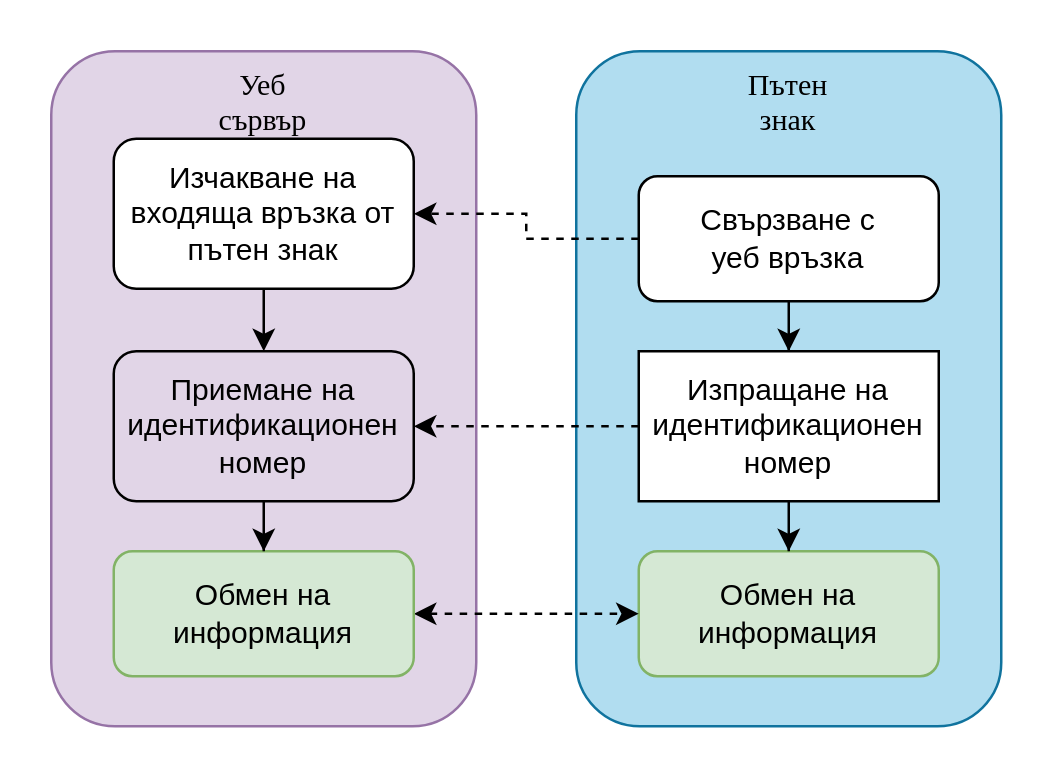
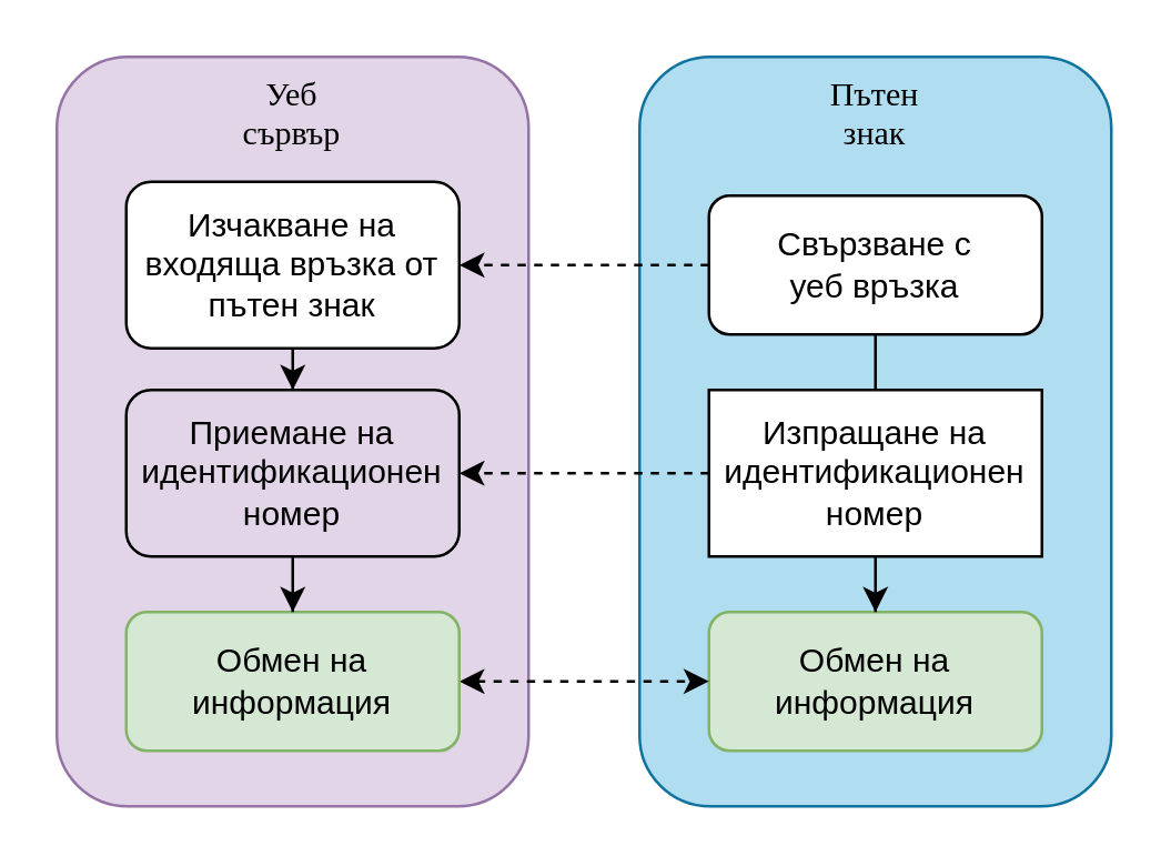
  <mxCell id="0" />
  <mxCell id="1" parent="0" />
  <mxCell id="2" value="Уеб&lt;br&gt;сървър" style="rounded=1;whiteSpace=wrap;html=1;fillColor=#e1d5e7;strokeColor=#9673a6;fontFamily=Tahoma;fontStyle=0;verticalAlign=top;" parent="1" vertex="1"><mxGeometry x="20" y="20" width="170" height="270" as="geometry" /></mxCell>
  <mxCell id="3" value="Пътен&lt;br&gt;знак" style="rounded=1;whiteSpace=wrap;html=1;fillColor=#b1ddf0;strokeColor=#10739e;fontFamily=Tahoma;fontStyle=0;verticalAlign=top;" parent="1" vertex="1"><mxGeometry x="230" y="20" width="170" height="270" as="geometry" /></mxCell>
  <mxCell id="4" style="edgeStyle=orthogonalEdgeStyle;rounded=0;orthogonalLoop=1;jettySize=auto;html=1;entryX=1;entryY=0.5;entryDx=0;entryDy=0;strokeColor=#000000;dashed=1;" edge="1" parent="1" source="6" target="11"><mxGeometry relative="1" as="geometry" /></mxCell>
- <mxCell id="5" style="edgeStyle=orthogonalEdgeStyle;rounded=0;orthogonalLoop=1;jettySize=auto;html=1;entryX=0.5;entryY=0;entryDx=0;entryDy=0;strokeColor=#000000;" edge="1" parent="1" source="6" target="14"><mxGeometry relative="1" as="geometry" /></mxCell>
+ <mxCell id="5" style="edgeStyle=orthogonalEdgeStyle;rounded=0;orthogonalLoop=1;jettySize=auto;html=1;entryX=0.5;entryY=0;entryDx=0;entryDy=0;strokeColor=#000000;endArrow=none;" edge="1" parent="1" source="6" target="14"><mxGeometry relative="1" as="geometry" /></mxCell>
  <mxCell id="6" value="Свързване с&lt;br&gt;уеб връзка" style="rounded=1;whiteSpace=wrap;html=1;" parent="1" vertex="1"><mxGeometry x="255" y="70" width="120" height="50" as="geometry" /></mxCell>
  <mxCell id="7" value="Обмен на информация" style="rounded=1;whiteSpace=wrap;html=1;fillColor=#d5e8d4;strokeColor=#82b366;" parent="1" vertex="1"><mxGeometry x="255" y="220" width="120" height="50" as="geometry" /></mxCell>
  <mxCell id="8" style="edgeStyle=orthogonalEdgeStyle;rounded=0;orthogonalLoop=1;jettySize=auto;html=1;entryX=0;entryY=0.5;entryDx=0;entryDy=0;labelBackgroundColor=none;dashed=1;startArrow=classic;startFill=1;" parent="1" source="9" target="7" edge="1"><mxGeometry relative="1" as="geometry" /></mxCell>
  <mxCell id="9" value="Обмен на информация" style="rounded=1;whiteSpace=wrap;html=1;fillColor=#d5e8d4;strokeColor=#82b366;" parent="1" vertex="1"><mxGeometry x="45" y="220" width="120" height="50" as="geometry" /></mxCell>
  <mxCell id="10" style="edgeStyle=orthogonalEdgeStyle;rounded=0;orthogonalLoop=1;jettySize=auto;html=1;entryX=0.5;entryY=0;entryDx=0;entryDy=0;strokeColor=#000000;" edge="1" parent="1" source="11" target="16"><mxGeometry relative="1" as="geometry" /></mxCell>
- <mxCell id="11" value="Изчакване на входяща връзка от пътен знак" style="rounded=1;whiteSpace=wrap;html=1;" vertex="1" parent="1"><mxGeometry x="45" y="55" width="120" height="60" as="geometry" /></mxCell>
+ <mxCell id="11" value="Изчакване на входяща връзка от пътен знак" style="rounded=1;whiteSpace=wrap;html=1;" vertex="1" parent="1"><mxGeometry x="45" y="65" width="120" height="60" as="geometry" /></mxCell>
  <mxCell id="12" style="edgeStyle=orthogonalEdgeStyle;rounded=0;orthogonalLoop=1;jettySize=auto;html=1;entryX=0.5;entryY=0;entryDx=0;entryDy=0;strokeColor=#000000;" edge="1" parent="1" source="14" target="7"><mxGeometry relative="1" as="geometry" /></mxCell>
  <mxCell id="13" style="edgeStyle=orthogonalEdgeStyle;rounded=0;orthogonalLoop=1;jettySize=auto;html=1;entryX=1;entryY=0.5;entryDx=0;entryDy=0;dashed=1;strokeColor=#000000;" edge="1" parent="1" source="14" target="16"><mxGeometry relative="1" as="geometry" /></mxCell>
  <mxCell id="14" value="Изпращане на идентификационен номер" style="whiteSpace=wrap;html=1;rounded=0;" vertex="1" parent="1"><mxGeometry x="255" y="140" width="120" height="60" as="geometry" /></mxCell>
  <mxCell id="15" style="edgeStyle=orthogonalEdgeStyle;rounded=0;orthogonalLoop=1;jettySize=auto;html=1;entryX=0.5;entryY=0;entryDx=0;entryDy=0;strokeColor=#000000;" edge="1" parent="1" source="16" target="9"><mxGeometry relative="1" as="geometry" /></mxCell>
  <mxCell id="16" value="Приемане на идентификационен номер" style="rounded=1;whiteSpace=wrap;html=1;fillColor=#e1d5e7;" vertex="1" parent="1"><mxGeometry x="45" y="140" width="120" height="60" as="geometry" /></mxCell>
